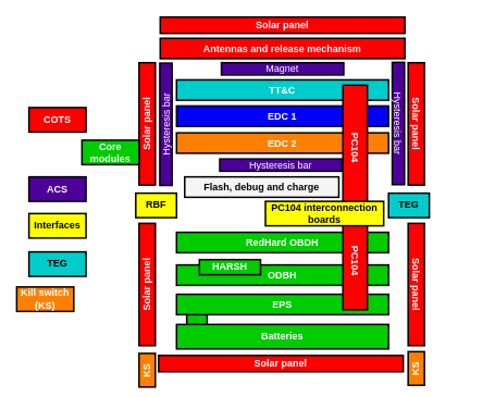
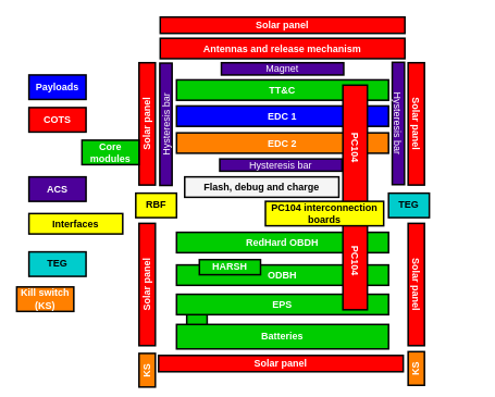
  <mxCell id="0" />
  <mxCell id="1" parent="0" />
  <mxCell id="2" value="" style="rounded=0;whiteSpace=wrap;html=1;fontStyle=1;strokeWidth=2;fontColor=#FFFFFF;rotation=90;fillColor=#00CC00;" vertex="1" parent="1"><mxGeometry x="226" y="374" width="30" height="25" as="geometry" /></mxCell>
  <mxCell id="3" value="EPS" style="rounded=0;whiteSpace=wrap;html=1;fontStyle=1;strokeWidth=2;fontColor=#FFFFFF;fillColor=#00CC00;" vertex="1" parent="1"><mxGeometry x="216" y="360" width="260" height="25" as="geometry" /></mxCell>
  <mxCell id="4" value="ODBH" style="rounded=0;whiteSpace=wrap;html=1;fontStyle=1;strokeWidth=2;fontColor=#FFFFFF;fillColor=#00CC00;" vertex="1" parent="1"><mxGeometry x="216" y="324" width="260" height="25" as="geometry" /></mxCell>
  <mxCell id="5" value="Solar panel" style="rounded=0;whiteSpace=wrap;html=1;fontStyle=1;strokeWidth=2;fillColor=#FF0000;fontColor=#FFFFFF;" vertex="1" parent="1"><mxGeometry x="196" y="20" width="300" height="20" as="geometry" /></mxCell>
  <mxCell id="6" value="Antennas and release mechanism" style="rounded=0;whiteSpace=wrap;html=1;fontStyle=1;strokeWidth=2;fillColor=#FF0000;fontColor=#FFFFFF;" vertex="1" parent="1"><mxGeometry x="196" y="46" width="300" height="25" as="geometry" /></mxCell>
  <mxCell id="7" value="Solar panel" style="rounded=0;whiteSpace=wrap;html=1;fontStyle=1;strokeWidth=2;fillColor=#FF0000;fontColor=#FFFFFF;rotation=-90;" vertex="1" parent="1"><mxGeometry x="105" y="141" width="150" height="20" as="geometry" /></mxCell>
  <mxCell id="8" value="Solar panel" style="rounded=0;whiteSpace=wrap;html=1;fontStyle=1;strokeWidth=2;fillColor=#FF0000;fontColor=#FFFFFF;rotation=-90;" vertex="1" parent="1"><mxGeometry x="105" y="338" width="150" height="20" as="geometry" /></mxCell>
  <mxCell id="9" value="Solar panel" style="rounded=0;whiteSpace=wrap;html=1;fontStyle=1;strokeWidth=2;fillColor=#FF0000;fontColor=#FFFFFF;rotation=90;" vertex="1" parent="1"><mxGeometry x="435" y="338" width="150" height="20" as="geometry" /></mxCell>
  <mxCell id="10" value="Solar panel" style="rounded=0;whiteSpace=wrap;html=1;fontStyle=1;strokeWidth=2;fillColor=#FF0000;fontColor=#FFFFFF;rotation=90;" vertex="1" parent="1"><mxGeometry x="435" y="141" width="150" height="20" as="geometry" /></mxCell>
  <mxCell id="11" value="COTS" style="rounded=0;whiteSpace=wrap;html=1;fontStyle=1;strokeWidth=2;fillColor=#FF0000;fontColor=#FFFFFF;" vertex="1" parent="1"><mxGeometry x="35" y="131" width="70" height="30" as="geometry" /></mxCell>
+ <mxCell id="12" value="Payloads" style="rounded=0;whiteSpace=wrap;html=1;fontStyle=1;strokeWidth=2;fillColor=#0000FF;fontColor=#FFFFFF;" vertex="1" parent="1"><mxGeometry x="35" y="91" width="70" height="30" as="geometry" /></mxCell>
  <mxCell id="13" value="Core modules" style="rounded=0;whiteSpace=wrap;html=1;fontStyle=1;strokeWidth=2;fontColor=#FFFFFF;fillColor=#00CC00;" vertex="1" parent="1"><mxGeometry x="100" y="171" width="70" height="30" as="geometry" /></mxCell>
  <mxCell id="14" value="ACS" style="rounded=0;whiteSpace=wrap;html=1;fontStyle=1;strokeWidth=2;fontColor=#FFFFFF;fillColor=#4C0099;" vertex="1" parent="1"><mxGeometry x="35" y="216" width="70" height="30" as="geometry" /></mxCell>
  <mxCell id="15" value="Kill switch (KS)" style="rounded=0;whiteSpace=wrap;html=1;fontStyle=1;strokeWidth=2;fontColor=#FFFFFF;fillColor=#FF8000;" vertex="1" parent="1"><mxGeometry x="20" y="351" width="70" height="30" as="geometry" /></mxCell>
- <mxCell id="16" value="Interfaces" style="rounded=0;whiteSpace=wrap;html=1;fontStyle=1;strokeWidth=2;fillColor=#FFFF00;" vertex="1" parent="1"><mxGeometry x="35" y="261" width="70" height="30" as="geometry" /></mxCell>
+ <mxCell id="16" value="Interfaces" style="rounded=0;whiteSpace=wrap;html=1;fontStyle=1;strokeWidth=2;fillColor=#FFFF00;" vertex="1" parent="1"><mxGeometry x="35" y="261" width="115" height="25" as="geometry" /></mxCell>
  <mxCell id="17" value="RedHard OBDH" style="rounded=0;whiteSpace=wrap;html=1;fontStyle=1;strokeWidth=2;fontColor=#FFFFFF;fillColor=#00CC00;" vertex="1" parent="1"><mxGeometry x="216" y="284" width="260" height="25" as="geometry" /></mxCell>
  <mxCell id="18" value="EDC 1" style="rounded=0;whiteSpace=wrap;html=1;fontStyle=1;strokeWidth=2;fontColor=#FFFFFF;fillColor=#0000FF;" vertex="1" parent="1"><mxGeometry x="216" y="129" width="260" height="25" as="geometry" /></mxCell>
  <mxCell id="19" value="Hysteresis bar" style="rounded=0;whiteSpace=wrap;html=1;fontStyle=0;strokeWidth=2;fontColor=#FFFFFF;rotation=-90;fillColor=#4C0099;" vertex="1" parent="1"><mxGeometry x="128" y="144" width="150" height="15" as="geometry" /></mxCell>
  <mxCell id="20" value="Hysteresis bar" style="rounded=0;whiteSpace=wrap;html=1;fontStyle=0;strokeWidth=2;fontColor=#FFFFFF;rotation=90;fillColor=#4C0099;" vertex="1" parent="1"><mxGeometry x="413" y="143" width="150" height="15" as="geometry" /></mxCell>
  <mxCell id="21" value="Hysteresis bar" style="rounded=0;whiteSpace=wrap;html=1;fontStyle=0;strokeWidth=2;fontColor=#FFFFFF;rotation=0;fillColor=#4C0099;" vertex="1" parent="1"><mxGeometry x="269" y="194" width="150" height="15" as="geometry" /></mxCell>
  <mxCell id="22" value="KS" style="rounded=0;whiteSpace=wrap;html=1;fontStyle=1;strokeWidth=2;rotation=-90;fillColor=#FF8000;fontColor=#FFFFFF;" vertex="1" parent="1"><mxGeometry x="159.38" y="443.13" width="41.25" height="20" as="geometry" /></mxCell>
  <mxCell id="23" value="TEG" style="rounded=0;whiteSpace=wrap;html=1;fontStyle=1;strokeWidth=2;rotation=0;fillColor=#00CCCC;" vertex="1" parent="1"><mxGeometry x="476" y="236" width="50" height="30" as="geometry" /></mxCell>
  <mxCell id="24" value="TEG" style="rounded=0;whiteSpace=wrap;html=1;fontStyle=1;strokeWidth=2;fillColor=#00CCCC;" vertex="1" parent="1"><mxGeometry x="35" y="308" width="70" height="30" as="geometry" /></mxCell>
  <mxCell id="25" value="PC104" style="rounded=0;whiteSpace=wrap;html=1;fontStyle=1;strokeWidth=2;fillColor=#FF0000;fontColor=#FFFFFF;rotation=90;" vertex="1" parent="1"><mxGeometry x="375" y="304" width="120" height="30" as="geometry" /></mxCell>
- <mxCell id="26" value="TT&amp;amp;C" style="rounded=0;whiteSpace=wrap;html=1;fontStyle=1;strokeWidth=2;fontColor=#FFFFFF;fillColor=#00cccc;" vertex="1" parent="1"><mxGeometry x="216" y="97" width="260" height="25" as="geometry" /></mxCell>
+ <mxCell id="26" value="TT&amp;amp;C" style="rounded=0;whiteSpace=wrap;html=1;fontStyle=1;strokeWidth=2;fontColor=#FFFFFF;fillColor=#00CC00;" vertex="1" parent="1"><mxGeometry x="216" y="97" width="260" height="25" as="geometry" /></mxCell>
  <mxCell id="27" value="Batteries" style="rounded=0;whiteSpace=wrap;html=1;fontStyle=1;strokeWidth=2;fontColor=#FFFFFF;fillColor=#00CC00;" vertex="1" parent="1"><mxGeometry x="216" y="397" width="260" height="30" as="geometry" /></mxCell>
  <mxCell id="28" value="Solar panel" style="rounded=0;whiteSpace=wrap;html=1;fontStyle=1;strokeWidth=2;fillColor=#FF0000;fontColor=#FFFFFF;" vertex="1" parent="1"><mxGeometry x="194" y="435" width="300" height="20" as="geometry" /></mxCell>
  <mxCell id="29" value="KS" style="rounded=0;whiteSpace=wrap;html=1;fontStyle=1;strokeWidth=2;rotation=-90;fillColor=#FF8000;fontColor=#FFFFFF;" vertex="1" parent="1"><mxGeometry x="489.37" y="441" width="41.25" height="20" as="geometry" /></mxCell>
  <mxCell id="30" value="HARSH" style="rounded=0;whiteSpace=wrap;html=1;fontStyle=1;strokeWidth=2;fontColor=#FFFFFF;fillColor=#00cc00;" vertex="1" parent="1"><mxGeometry x="244" y="317.5" width="75" height="18.5" as="geometry" /></mxCell>
  <mxCell id="31" value="RBF" style="rounded=0;whiteSpace=wrap;html=1;fontStyle=1;strokeWidth=2;rotation=0;fillColor=#FFFF00;" vertex="1" parent="1"><mxGeometry x="166" y="236" width="50" height="30" as="geometry" /></mxCell>
  <mxCell id="32" value="Magnet" style="rounded=0;whiteSpace=wrap;html=1;fontStyle=0;strokeWidth=2;fontColor=#FFFFFF;rotation=0;fillColor=#4C0099;" vertex="1" parent="1"><mxGeometry x="271" y="76" width="150" height="15" as="geometry" /></mxCell>
  <mxCell id="33" value="EDC 2" style="rounded=0;whiteSpace=wrap;html=1;fontStyle=1;strokeWidth=2;fontColor=#FFFFFF;fillColor=#ff8000;" vertex="1" parent="1"><mxGeometry x="216" y="162" width="260" height="25" as="geometry" /></mxCell>
  <mxCell id="34" value="PC104" style="rounded=0;whiteSpace=wrap;html=1;fontStyle=1;strokeWidth=2;fillColor=#FF0000;fontColor=#FFFFFF;rotation=90;" vertex="1" parent="1"><mxGeometry x="358.75" y="164.75" width="152.5" height="30" as="geometry" /></mxCell>
  <mxCell id="35" value="Flash, debug and charge " style="rounded=0;whiteSpace=wrap;html=1;fontStyle=1;strokeWidth=2;fillColor=#f5f5f5;" vertex="1" parent="1"><mxGeometry x="226" y="216" width="189" height="25" as="geometry" /></mxCell>
  <mxCell id="36" value="&lt;span style=&quot;left: 66.142px ; top: 173.166px ; font-size: 12px ; font-family: sans-serif ; transform: scalex(1.056)&quot;&gt;PC104 interconnection boards&lt;/span&gt;" style="rounded=0;whiteSpace=wrap;html=1;fontStyle=1;strokeWidth=2;rotation=0;fontSize=12;fillColor=#FFFF00;" vertex="1" parent="1"><mxGeometry x="325" y="246" width="145" height="30" as="geometry" /></mxCell>
